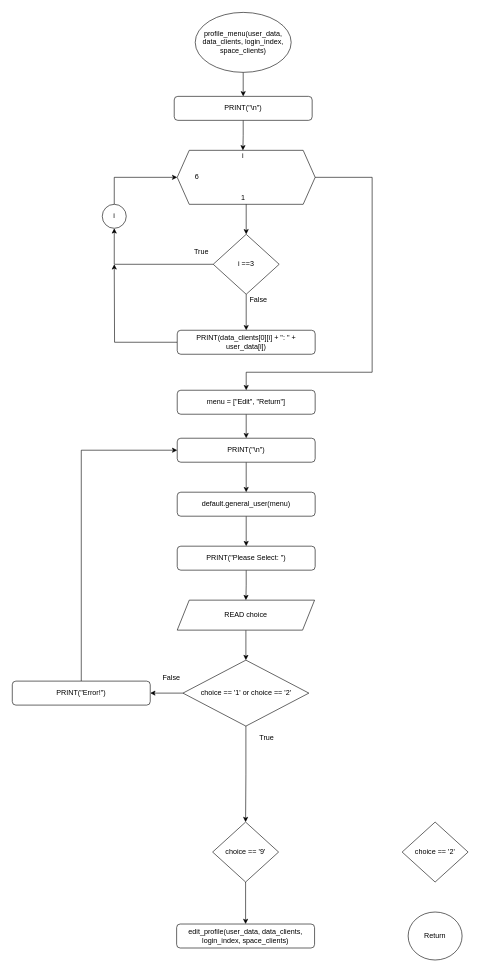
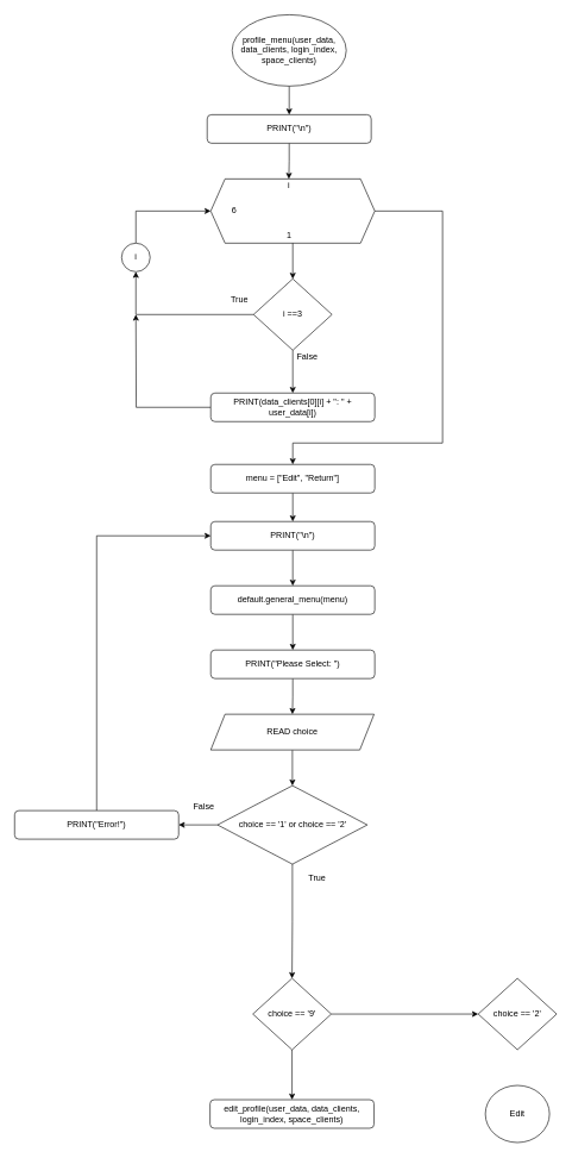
  <mxCell id="0" />
  <mxCell id="1" parent="0" />
  <mxCell id="2" value="" style="edgeStyle=orthogonalEdgeStyle;rounded=0;orthogonalLoop=1;jettySize=auto;html=1;" edge="1" parent="1" source="3" target="10"><mxGeometry relative="1" as="geometry" /></mxCell>
  <mxCell id="3" value="profile_menu(user_data, data_clients, login_index, space_clients)" style="ellipse;whiteSpace=wrap;html=1;" vertex="1" parent="1"><mxGeometry x="325" y="20" width="160" height="100" as="geometry" /></mxCell>
  <mxCell id="4" value="" style="group" vertex="1" connectable="0" parent="1"><mxGeometry x="295" y="250" width="230" height="90" as="geometry" /></mxCell>
  <mxCell id="5" value="" style="shape=hexagon;perimeter=hexagonPerimeter2;whiteSpace=wrap;html=1;fixedSize=1;" vertex="1" parent="4"><mxGeometry width="230.0" height="90" as="geometry" /></mxCell>
  <mxCell id="6" value="i" style="text;html=1;strokeColor=none;fillColor=none;align=center;verticalAlign=middle;whiteSpace=wrap;rounded=0;" vertex="1" parent="4"><mxGeometry x="87.619" width="43.81" height="20" as="geometry" /></mxCell>
  <mxCell id="7" value="6" style="text;html=1;strokeColor=none;fillColor=none;align=center;verticalAlign=middle;whiteSpace=wrap;rounded=0;" vertex="1" parent="4"><mxGeometry x="10.952" y="35" width="43.81" height="20" as="geometry" /></mxCell>
  <mxCell id="8" value="1" style="text;html=1;strokeColor=none;fillColor=none;align=center;verticalAlign=middle;whiteSpace=wrap;rounded=0;" vertex="1" parent="4"><mxGeometry x="87.619" y="70" width="43.81" height="20" as="geometry" /></mxCell>
  <mxCell id="9" style="edgeStyle=orthogonalEdgeStyle;rounded=0;orthogonalLoop=1;jettySize=auto;html=1;exitX=0.5;exitY=1;exitDx=0;exitDy=0;" edge="1" parent="1" source="10" target="6"><mxGeometry relative="1" as="geometry" /></mxCell>
  <mxCell id="10" value="PRINT(&quot;\n&quot;)" style="rounded=1;whiteSpace=wrap;html=1;" vertex="1" parent="1"><mxGeometry x="290" y="160" width="230" height="40" as="geometry" /></mxCell>
  <mxCell id="11" value="" style="edgeStyle=orthogonalEdgeStyle;rounded=0;orthogonalLoop=1;jettySize=auto;html=1;" edge="1" parent="1" source="13" target="15"><mxGeometry relative="1" as="geometry" /></mxCell>
  <mxCell id="12" style="edgeStyle=orthogonalEdgeStyle;rounded=0;orthogonalLoop=1;jettySize=auto;html=1;entryX=0.5;entryY=1;entryDx=0;entryDy=0;" edge="1" parent="1" source="13" target="43"><mxGeometry relative="1" as="geometry" /></mxCell>
  <mxCell id="13" value="i ==3" style="rhombus;whiteSpace=wrap;html=1;" vertex="1" parent="1"><mxGeometry x="355" y="390" width="110" height="100" as="geometry" /></mxCell>
  <mxCell id="14" style="edgeStyle=orthogonalEdgeStyle;rounded=0;orthogonalLoop=1;jettySize=auto;html=1;exitX=0;exitY=0.5;exitDx=0;exitDy=0;" edge="1" parent="1" source="15"><mxGeometry relative="1" as="geometry"><mxPoint x="190" y="440" as="targetPoint" /></mxGeometry></mxCell>
  <mxCell id="15" value="PRINT(data_clients[0][i] + &quot;: &quot; + user_data[i])" style="rounded=1;whiteSpace=wrap;html=1;" vertex="1" parent="1"><mxGeometry x="295" y="550" width="230" height="40" as="geometry" /></mxCell>
  <mxCell id="16" value="" style="edgeStyle=orthogonalEdgeStyle;rounded=0;orthogonalLoop=1;jettySize=auto;html=1;" edge="1" parent="1" source="17" target="22"><mxGeometry relative="1" as="geometry" /></mxCell>
  <mxCell id="17" value="menu = [&quot;Edit&quot;, &quot;Return&quot;]" style="rounded=1;whiteSpace=wrap;html=1;" vertex="1" parent="1"><mxGeometry x="295" y="650" width="230" height="40" as="geometry" /></mxCell>
  <mxCell id="18" value="" style="edgeStyle=orthogonalEdgeStyle;rounded=0;orthogonalLoop=1;jettySize=auto;html=1;" edge="1" parent="1" source="20" target="30"><mxGeometry relative="1" as="geometry" /></mxCell>
  <mxCell id="19" style="edgeStyle=orthogonalEdgeStyle;rounded=0;orthogonalLoop=1;jettySize=auto;html=1;entryX=0.5;entryY=0;entryDx=0;entryDy=0;" edge="1" parent="1" source="20" target="33"><mxGeometry relative="1" as="geometry" /></mxCell>
  <mxCell id="20" value="choice == '1' or choice == '2'" style="rhombus;whiteSpace=wrap;html=1;" vertex="1" parent="1"><mxGeometry x="304.5" y="1100" width="210" height="110" as="geometry" /></mxCell>
  <mxCell id="21" value="" style="edgeStyle=orthogonalEdgeStyle;rounded=0;orthogonalLoop=1;jettySize=auto;html=1;" edge="1" parent="1" source="22" target="24"><mxGeometry relative="1" as="geometry" /></mxCell>
  <mxCell id="22" value="PRINT(&quot;\n&quot;)" style="rounded=1;whiteSpace=wrap;html=1;" vertex="1" parent="1"><mxGeometry x="295" y="730" width="230" height="40" as="geometry" /></mxCell>
  <mxCell id="23" value="" style="edgeStyle=orthogonalEdgeStyle;rounded=0;orthogonalLoop=1;jettySize=auto;html=1;" edge="1" parent="1" source="24" target="26"><mxGeometry relative="1" as="geometry" /></mxCell>
- <mxCell id="24" value="default.general_user(menu)" style="rounded=1;whiteSpace=wrap;html=1;" vertex="1" parent="1"><mxGeometry x="295" y="820" width="230" height="40" as="geometry" /></mxCell>
+ <mxCell id="24" value="default.general_menu(menu)" style="rounded=1;whiteSpace=wrap;html=1;" vertex="1" parent="1"><mxGeometry x="295" y="820" width="230" height="40" as="geometry" /></mxCell>
  <mxCell id="25" value="" style="edgeStyle=orthogonalEdgeStyle;rounded=0;orthogonalLoop=1;jettySize=auto;html=1;" edge="1" parent="1" source="26" target="28"><mxGeometry relative="1" as="geometry" /></mxCell>
  <mxCell id="26" value="PRINT(&quot;Please Select: &quot;)" style="rounded=1;whiteSpace=wrap;html=1;" vertex="1" parent="1"><mxGeometry x="295" y="910" width="230" height="40" as="geometry" /></mxCell>
  <mxCell id="27" value="" style="edgeStyle=orthogonalEdgeStyle;rounded=0;orthogonalLoop=1;jettySize=auto;html=1;" edge="1" parent="1" source="28" target="20"><mxGeometry relative="1" as="geometry" /></mxCell>
  <mxCell id="28" value="READ choice" style="shape=parallelogram;perimeter=parallelogramPerimeter;whiteSpace=wrap;html=1;fixedSize=1;" vertex="1" parent="1"><mxGeometry x="295" y="1000" width="229" height="50" as="geometry" /></mxCell>
  <mxCell id="29" style="edgeStyle=orthogonalEdgeStyle;rounded=0;orthogonalLoop=1;jettySize=auto;html=1;exitX=0.5;exitY=0;exitDx=0;exitDy=0;entryX=0;entryY=0.5;entryDx=0;entryDy=0;" edge="1" parent="1" source="30" target="22"><mxGeometry relative="1" as="geometry" /></mxCell>
  <mxCell id="30" value="PRINT(&quot;Error!&quot;)" style="rounded=1;whiteSpace=wrap;html=1;" vertex="1" parent="1"><mxGeometry x="20" y="1135" width="230" height="40" as="geometry" /></mxCell>
+ <mxCell id="31" style="edgeStyle=orthogonalEdgeStyle;rounded=0;orthogonalLoop=1;jettySize=auto;html=1;exitX=1;exitY=0.5;exitDx=0;exitDy=0;entryX=0;entryY=0.5;entryDx=0;entryDy=0;" edge="1" parent="1" source="33" target="34"><mxGeometry relative="1" as="geometry" /></mxCell>
  <mxCell id="32" value="" style="edgeStyle=orthogonalEdgeStyle;rounded=0;orthogonalLoop=1;jettySize=auto;html=1;" edge="1" parent="1" source="33" target="35"><mxGeometry relative="1" as="geometry" /></mxCell>
  <mxCell id="33" value="choice == '9'" style="rhombus;whiteSpace=wrap;html=1;" vertex="1" parent="1"><mxGeometry x="354" y="1370" width="110" height="100" as="geometry" /></mxCell>
  <mxCell id="34" value="choice == '2'" style="rhombus;whiteSpace=wrap;html=1;" vertex="1" parent="1"><mxGeometry x="670" y="1370" width="110" height="100" as="geometry" /></mxCell>
  <mxCell id="35" value="edit_profile(user_data, data_clients, login_index, space_clients)" style="rounded=1;whiteSpace=wrap;html=1;" vertex="1" parent="1"><mxGeometry x="294" y="1540" width="230" height="40" as="geometry" /></mxCell>
- <mxCell id="36" value="Return" style="ellipse;whiteSpace=wrap;html=1;" vertex="1" parent="1"><mxGeometry x="680" y="1520" width="90" height="80" as="geometry" /></mxCell>
+ <mxCell id="36" value="Edit" style="ellipse;whiteSpace=wrap;html=1;" vertex="1" parent="1"><mxGeometry x="680" y="1520" width="90" height="80" as="geometry" /></mxCell>
  <mxCell id="37" value="" style="edgeStyle=orthogonalEdgeStyle;rounded=0;orthogonalLoop=1;jettySize=auto;html=1;" edge="1" parent="1" source="5" target="13"><mxGeometry relative="1" as="geometry" /></mxCell>
  <mxCell id="38" value="True" style="text;html=1;align=center;verticalAlign=middle;resizable=0;points=[];autosize=1;strokeColor=none;" vertex="1" parent="1"><mxGeometry x="315" y="410" width="40" height="20" as="geometry" /></mxCell>
  <mxCell id="39" value="False" style="text;html=1;align=center;verticalAlign=middle;resizable=0;points=[];autosize=1;strokeColor=none;" vertex="1" parent="1"><mxGeometry x="410" y="490" width="40" height="20" as="geometry" /></mxCell>
  <mxCell id="40" value="False" style="text;html=1;align=center;verticalAlign=middle;resizable=0;points=[];autosize=1;strokeColor=none;" vertex="1" parent="1"><mxGeometry x="264.5" y="1120" width="40" height="20" as="geometry" /></mxCell>
  <mxCell id="41" value="True" style="text;html=1;align=center;verticalAlign=middle;resizable=0;points=[];autosize=1;strokeColor=none;" vertex="1" parent="1"><mxGeometry x="424" y="1220" width="40" height="20" as="geometry" /></mxCell>
  <mxCell id="42" style="edgeStyle=orthogonalEdgeStyle;rounded=0;orthogonalLoop=1;jettySize=auto;html=1;entryX=0;entryY=0.5;entryDx=0;entryDy=0;" edge="1" parent="1" source="43" target="5"><mxGeometry relative="1" as="geometry"><Array as="points"><mxPoint x="190" y="295" /></Array></mxGeometry></mxCell>
  <mxCell id="43" value="i" style="ellipse;whiteSpace=wrap;html=1;aspect=fixed;" vertex="1" parent="1"><mxGeometry x="170" y="340" width="40" height="40" as="geometry" /></mxCell>
  <mxCell id="44" style="edgeStyle=orthogonalEdgeStyle;rounded=0;orthogonalLoop=1;jettySize=auto;html=1;exitX=1;exitY=0.5;exitDx=0;exitDy=0;entryX=0.5;entryY=0;entryDx=0;entryDy=0;" edge="1" parent="1" source="5" target="17"><mxGeometry relative="1" as="geometry"><Array as="points"><mxPoint x="620" y="295" /><mxPoint x="620" y="620" /><mxPoint x="410" y="620" /></Array></mxGeometry></mxCell>
